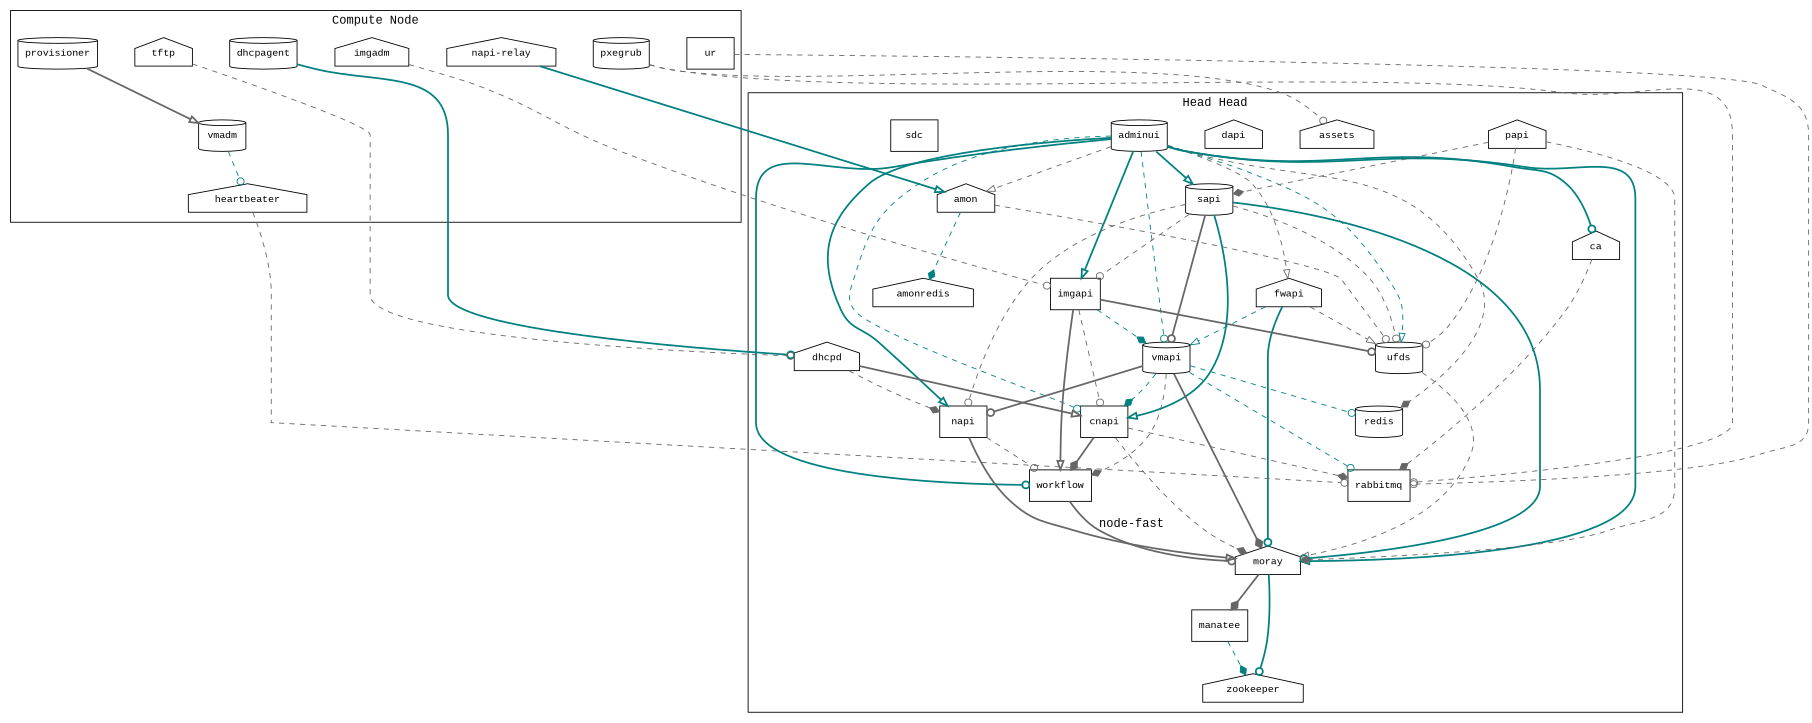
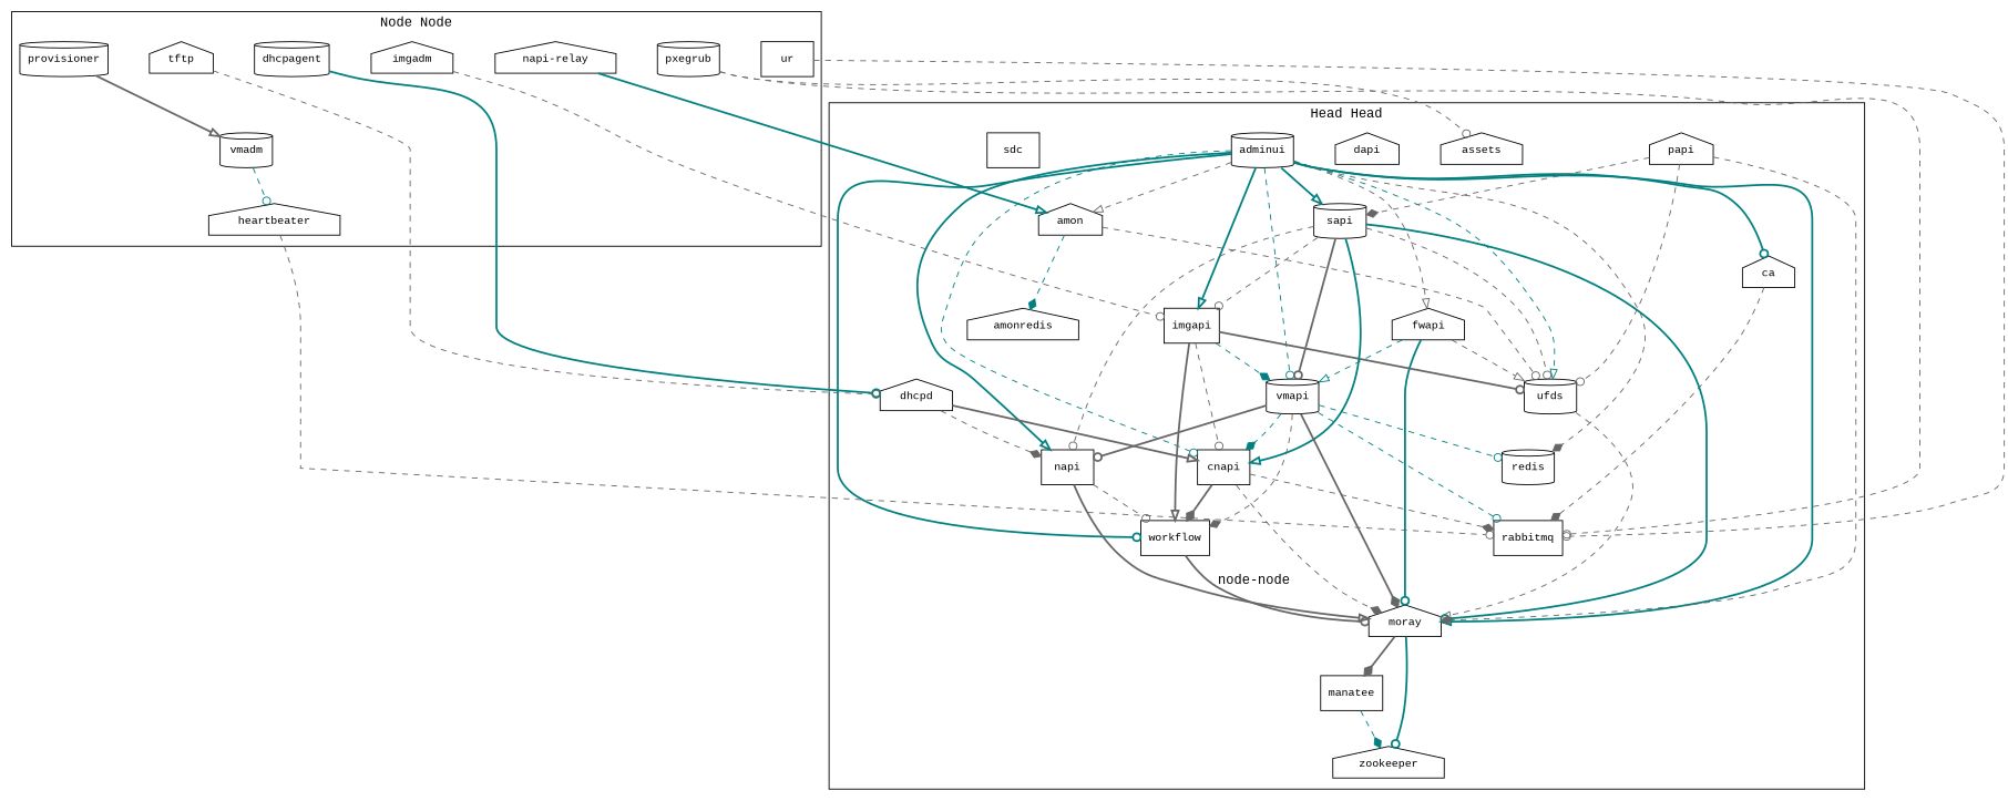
  digraph {
    compound=true
    fontname="Liberation Mono"
    nodesep=0.6
    rankdir=TB
    splines=true
    node [fontname="Liberation Mono" fontsize=11 shape=house]
    edge [arrowhead=odot color=gray40 fontname="Liberation Mono" style=dashed]
    adminui [shape=cylinder]
    amon
    ca
    cnapi [shape=box]
    fwapi
    imgapi [shape=box]
    moray
    napi [shape=box]
    redis [shape=cylinder]
    sapi [shape=cylinder]
    ufds [shape=cylinder]
    vmapi [shape=cylinder]
    workflow [shape=box]
    amonredis
    rabbitmq [shape=box]
    manatee [shape=box]
    zookeeper
    assets
    dapi
    dhcpd
    papi
    sdc [shape=box]
    n23 [label="napi-relay"]
    dhcpagent [shape=cylinder]
    heartbeater
    vmadm [shape=cylinder]
    imgadm
    provisioner [shape=cylinder]
    pxegrub [shape=cylinder]
    tftp
    ur [shape=box]
    subgraph cluster_1 {
      label="Head Head"
      rank=same
      adminui
      amon
      ca
      cnapi
      fwapi
      imgapi
      moray
      napi
      redis
      sapi
      ufds
      vmapi
      workflow
      amonredis
      rabbitmq
      manatee
      zookeeper
      assets
      dapi
      dhcpd
      papi
      sdc
    }
    subgraph cluster_2 {
-     label="Compute Node"
+     label="Node Node"
      rank=same
      n23
      dhcpagent
      heartbeater
      vmadm
      imgadm
      provisioner
      pxegrub
      tftp
      ur
    }
    adminui -> amon [arrowhead=onormal]
    adminui -> ca [color=teal style=bold]
    adminui -> cnapi [color=teal]
    adminui -> fwapi [arrowhead=onormal]
    adminui -> imgapi [arrowhead=onormal color=teal style=bold]
    adminui -> moray [arrowhead=onormal color=teal style=bold]
    adminui -> napi [arrowhead=onormal color=teal style=bold]
    adminui -> redis [arrowhead=diamond]
    adminui -> sapi [arrowhead=onormal color=teal style=bold]
    adminui -> ufds [arrowhead=onormal color=teal]
    adminui -> vmapi [color=teal]
    adminui -> workflow [color=teal style=bold]
    amon -> ufds
    amon -> amonredis [arrowhead=diamond color=teal]
    ca -> rabbitmq [arrowhead=diamond]
    cnapi -> moray [arrowhead=diamond]
    cnapi -> workflow [arrowhead=diamond style=bold]
    cnapi -> rabbitmq [arrowhead=diamond]
    fwapi -> moray [color=teal style=bold]
    fwapi -> ufds [arrowhead=onormal]
    fwapi -> vmapi [arrowhead=onormal color=teal]
    imgapi -> cnapi
    imgapi -> ufds [style=bold]
    imgapi -> vmapi [arrowhead=diamond color=teal]
    imgapi -> workflow [arrowhead=onormal style=bold]
    moray -> manatee [arrowhead=diamond style=bold]
    moray -> zookeeper [color=teal style=bold]
    napi -> moray [arrowhead=onormal style=bold]
    napi -> workflow
    sapi -> cnapi [arrowhead=onormal color=teal style=bold]
    sapi -> imgapi
    sapi -> moray [color=teal style=bold]
    sapi -> napi
    sapi -> ufds
    sapi -> vmapi [style=bold]
    ufds -> moray [arrowhead=onormal]
    vmapi -> cnapi [arrowhead=diamond color=teal]
    vmapi -> moray [arrowhead=diamond style=bold]
    vmapi -> napi [style=bold]
    vmapi -> redis [color=teal]
    vmapi -> workflow [arrowhead=diamond]
    vmapi -> rabbitmq [color=teal]
-   workflow -> moray [label="node-fast" style=bold]
+   workflow -> moray [label="node-node" style=bold]
    manatee -> zookeeper [arrowhead=diamond color=teal]
    dhcpd -> cnapi [arrowhead=onormal style=bold]
    dhcpd -> napi [arrowhead=diamond]
    papi -> moray [arrowhead=diamond]
    papi -> sapi [arrowhead=diamond]
    papi -> ufds
    n23 -> amon [arrowhead=onormal color=teal style=bold]
    dhcpagent -> dhcpd [color=teal style=bold]
    heartbeater -> rabbitmq
    vmadm -> heartbeater [color=teal]
    imgadm -> imgapi
    provisioner -> vmadm [arrowhead=onormal style=bold]
    pxegrub -> rabbitmq
    pxegrub -> assets
    tftp -> dhcpd
    ur -> rabbitmq
  }
